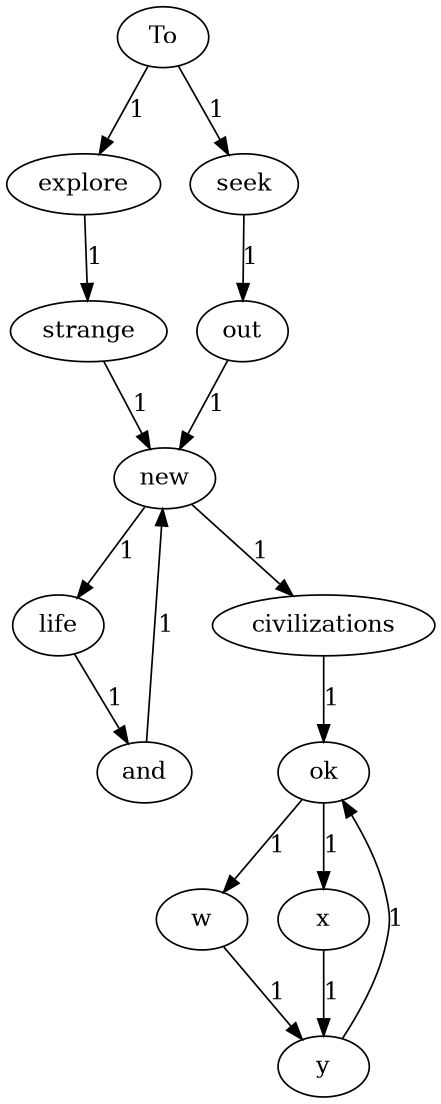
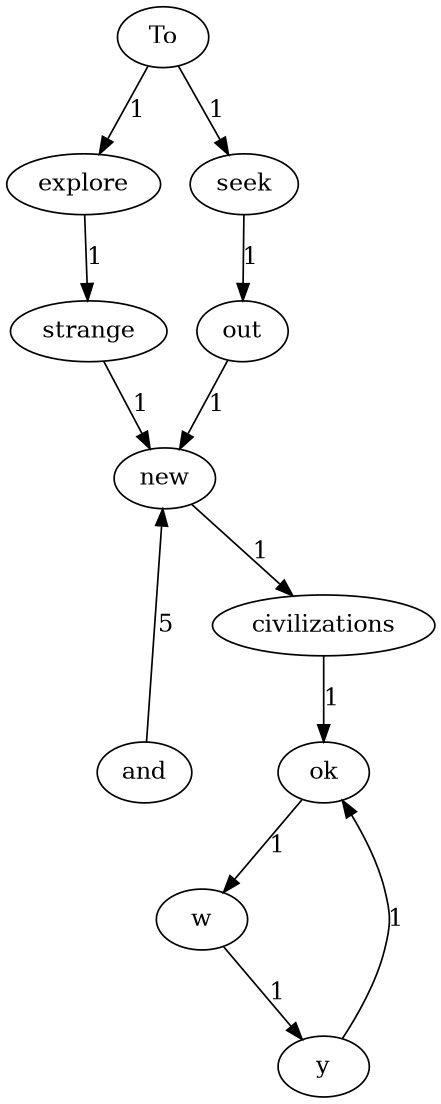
  digraph {
    new
-   life
    civilizations
    and
    ok
    To
    explore
    seek
    w
-   x
    strange
    out
    y
-   new -> life [label=1]
    new -> civilizations [label=1]
-   life -> and [label=1]
    civilizations -> ok [label=1]
-   and -> new [label=1]
+   and -> new [label=5]
    ok -> w [label=1]
-   ok -> x [label=1]
    To -> explore [label=1]
    To -> seek [label=1]
    explore -> strange [label=1]
    seek -> out [label=1]
    w -> y [label=1]
-   x -> y [label=1]
    strange -> new [label=1]
    out -> new [label=1]
    y -> ok [label=1]
  }
